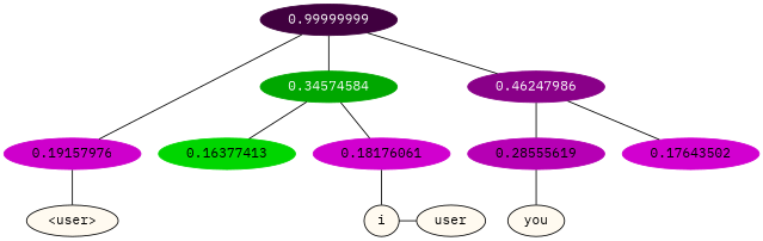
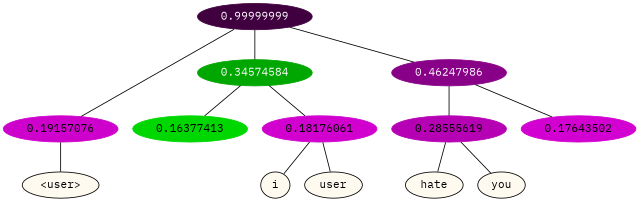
  graph {
    fontname="IBM Plex Mono"
    node [color=black fontname="IBM Plex Mono" format=png nodesep=0.001 ordering=out overlap_scaling=0.01 ranksep=0.001 style=filled]
    edge [fontname="IBM Plex Mono"]
    n1 [fillcolor=floralwhite height=0.15 label="\<user\>" style="filled,solid" width=0.15]
    n2 [fillcolor=floralwhite height=0.15 label=i style="filled,solid" width=0.15]
    n3 [fillcolor=floralwhite height=0.15 label=user style="filled,solid" width=0.15]
+   n4 [fillcolor=floralwhite height=0.15 label=hate style="filled,solid" width=0.15]
    n5 [fillcolor=floralwhite height=0.15 label=you style="filled,solid" width=0.15]
-   n6 [color="0.835 1.000 0.808" fontcolor=black height=0.15 label=0.19157976 width=0.15]
+   n6 [color="0.835 1.000 0.808" fontcolor=black height=0.15 label=0.19157076 width=0.15]
    n7 [color="0.334 1.000 0.836" fontcolor=black height=0.15 label=0.16377413 width=0.15]
    n8 [color="0.835 1.000 0.818" fontcolor=black height=0.15 label=0.18176061 width=0.15]
    n9 [color="0.835 1.000 0.714" fontcolor=black height=0.15 label=0.28555619 width=0.15]
    n10 [color="0.835 1.000 0.824" fontcolor=black height=0.15 label=0.17643502 width=0.15]
    n11 [color="0.835 1.000 0.250" fontcolor=grey99 height=0.15 label=0.99999999 width=0.15]
    n12 [color="0.334 1.000 0.654" fontcolor=grey99 height=0.15 label=0.34574584 width=0.15]
    n13 [color="0.835 1.000 0.538" fontcolor=grey99 height=0.15 label=0.46247986 width=0.15]
    subgraph sub_1 {
      rank=same
      n1
      n2
      n3
+     n4
      n5
    }
    subgraph sub_2 {
      rank=same
      n6
      n7
      n8
      n9
      n10
    }
    n6 -- n1
    n8 -- n2
-   n2 -- n3
+   n8 -- n3
+   n9 -- n4
    n9 -- n5
    n11 -- n6
    n11 -- n12
    n11 -- n13
    n12 -- n7
    n12 -- n8
    n13 -- n9
    n13 -- n10
  }
